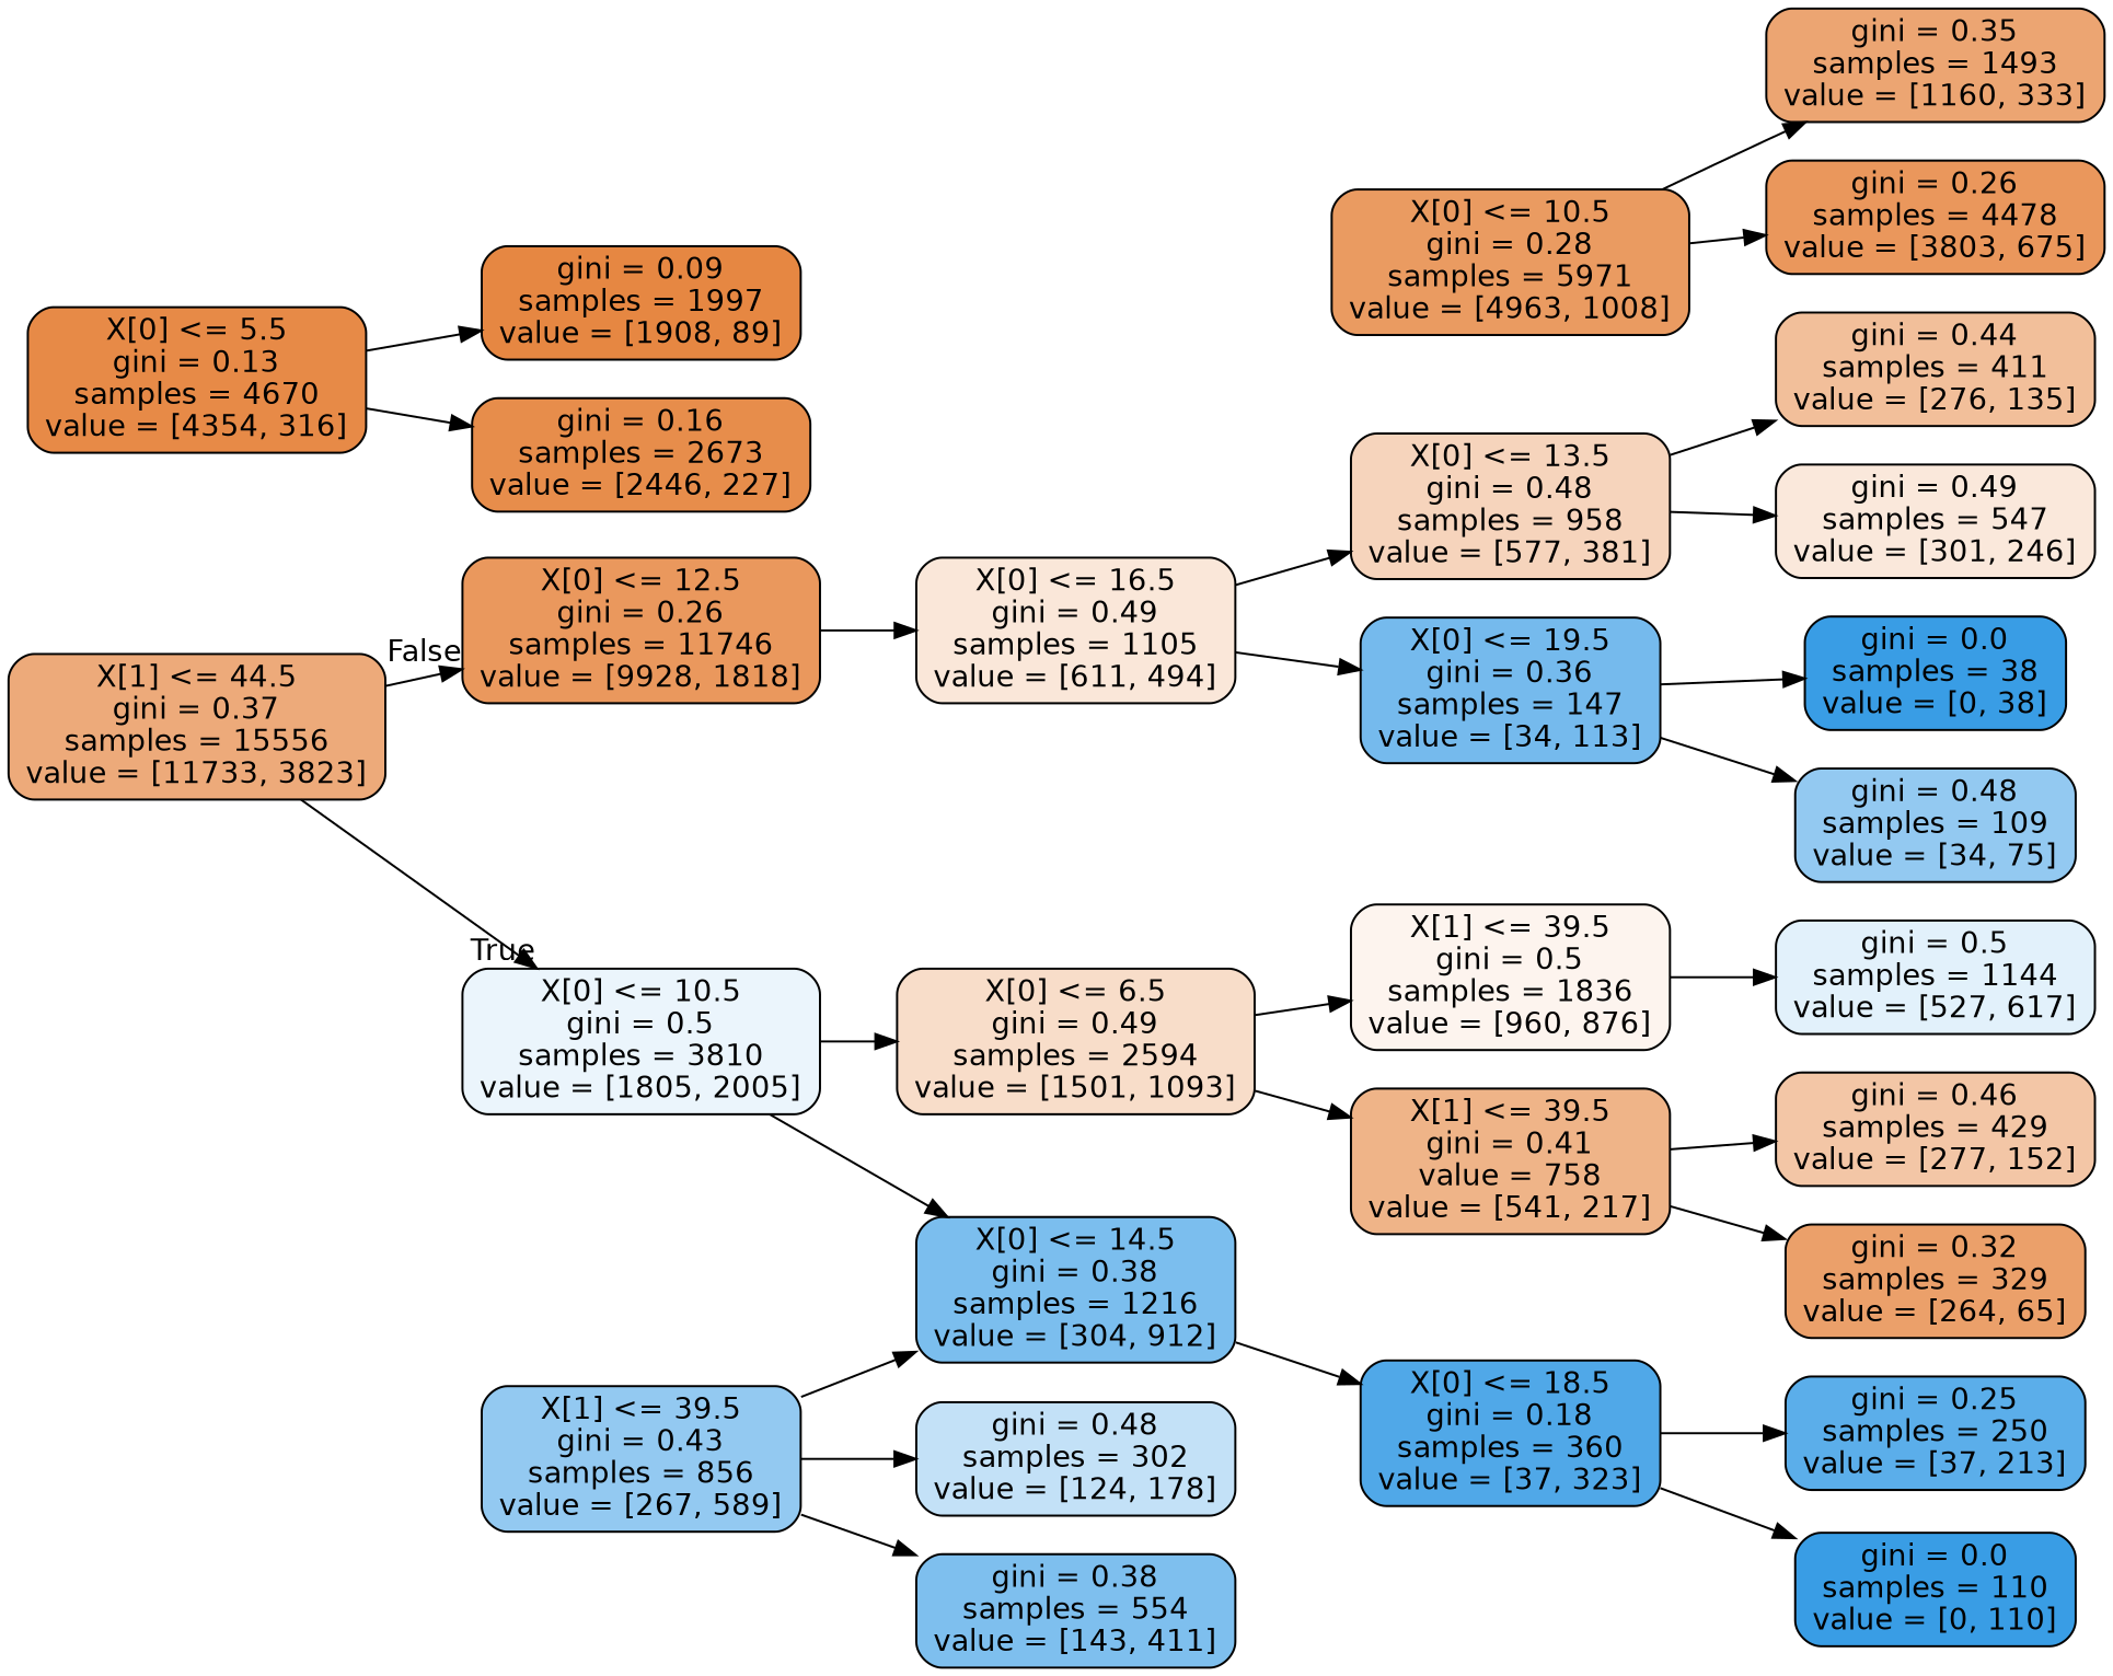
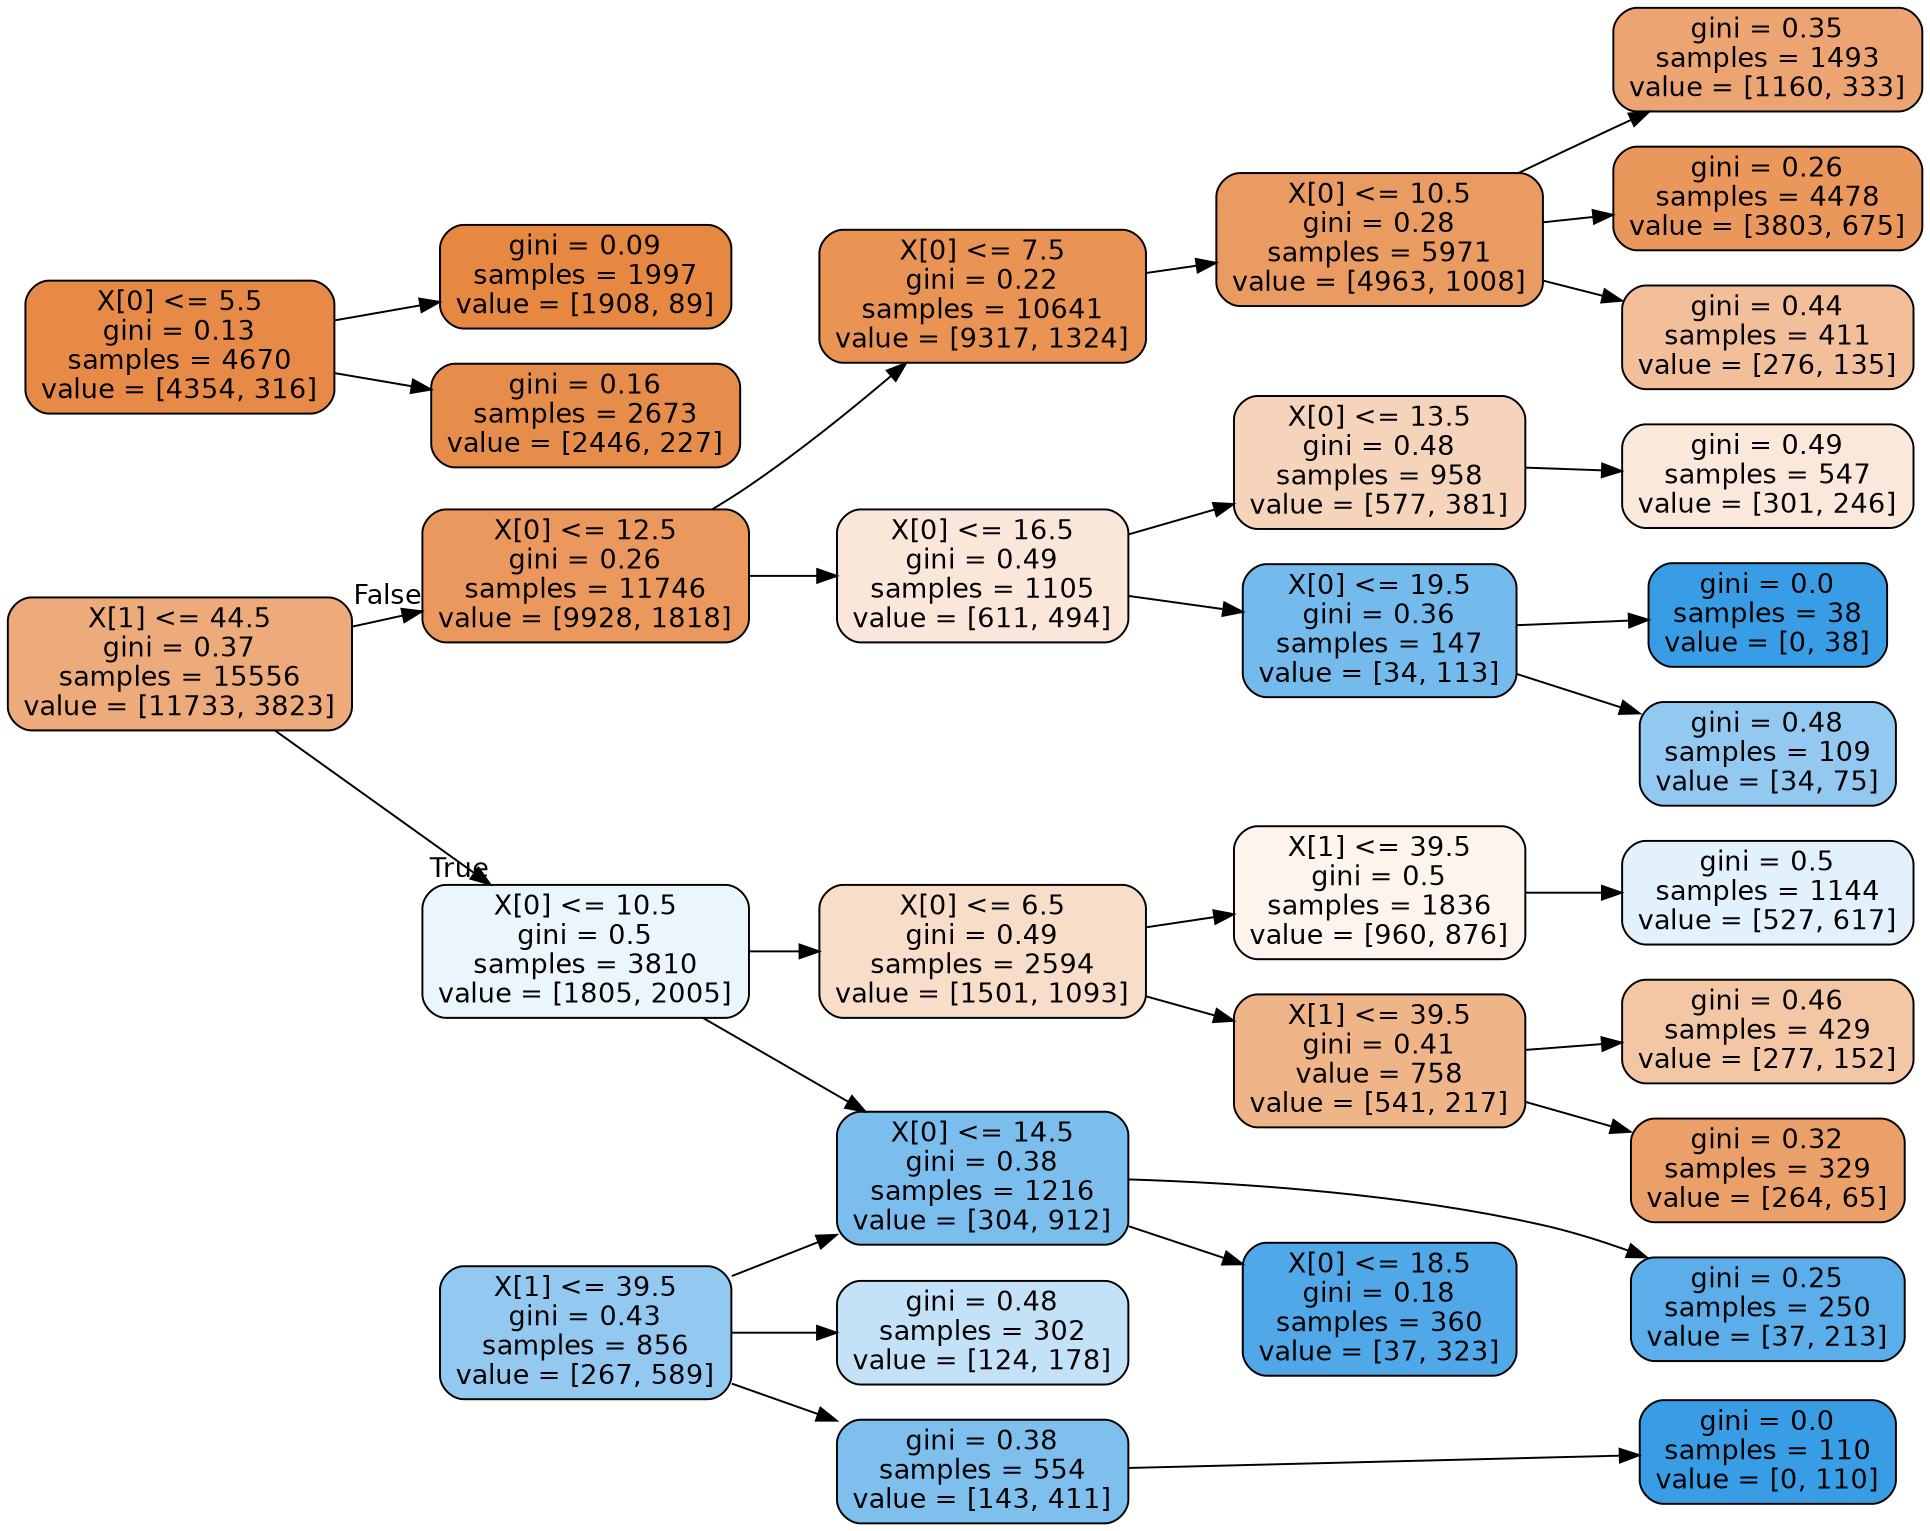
  digraph {
    rankdir=LR
    node [color=black fillcolor="#93c9f1" fontname=helvetica shape=box style="filled, rounded"]
    edge [fontname=helvetica]
    n1 [fillcolor="#edaa7a" label="X[1] <= 44.5\ngini = 0.37\nsamples = 15556\nvalue = [11733, 3823]"]
    n2 [fillcolor="#ebf5fc" label="X[0] <= 10.5\ngini = 0.5\nsamples = 3810\nvalue = [1805, 2005]"]
    n3 [fillcolor="#ea985d" label="X[0] <= 12.5\ngini = 0.26\nsamples = 11746\nvalue = [9928, 1818]"]
    n4 [fillcolor="#f8ddc9" label="X[0] <= 6.5\ngini = 0.49\nsamples = 2594\nvalue = [1501, 1093]"]
    n5 [fillcolor="#7bbeee" label="X[0] <= 14.5\ngini = 0.38\nsamples = 1216\nvalue = [304, 912]"]
+   n6 [fillcolor="#e99355" label="X[0] <= 7.5\ngini = 0.22\nsamples = 10641\nvalue = [9317, 1324]"]
    n7 [fillcolor="#fae7d9" label="X[0] <= 16.5\ngini = 0.49\nsamples = 1105\nvalue = [611, 494]"]
    n8 [fillcolor="#efb488" label="X[1] <= 39.5\ngini = 0.41\nvalue = 758\nvalue = [541, 217]"]
    n9 [fillcolor="#fdf4ee" label="X[1] <= 39.5\ngini = 0.5\nsamples = 1836\nvalue = [960, 876]"]
    n10 [fillcolor="#50a8e8" label="X[0] <= 18.5\ngini = 0.18\nsamples = 360\nvalue = [37, 323]"]
    n11 [fillcolor="#f3c6a6" label="gini = 0.46\nsamples = 429\nvalue = [277, 152]"]
    n12 [fillcolor="#eba06a" label="gini = 0.32\nsamples = 329\nvalue = [264, 65]"]
    n13 [fillcolor="#e2f1fb" label="gini = 0.5\nsamples = 1144\nvalue = [527, 617]"]
    n14 [label="X[1] <= 39.5\ngini = 0.43\nsamples = 856\nvalue = [267, 589]"]
    n15 [fillcolor="#7ebfee" label="gini = 0.38\nsamples = 554\nvalue = [143, 411]"]
    n16 [fillcolor="#c3e1f7" label="gini = 0.48\nsamples = 302\nvalue = [124, 178]"]
    n17 [fillcolor="#5baeea" label="gini = 0.25\nsamples = 250\nvalue = [37, 213]"]
    n18 [fillcolor="#399de5" label="gini = 0.0\nsamples = 110\nvalue = [0, 110]"]
    n19 [fillcolor="#ea9b61" label="X[0] <= 10.5\ngini = 0.28\nsamples = 5971\nvalue = [4963, 1008]"]
    n20 [fillcolor="#f6d4bc" label="X[0] <= 13.5\ngini = 0.48\nsamples = 958\nvalue = [577, 381]"]
    n21 [fillcolor="#75baed" label="X[0] <= 19.5\ngini = 0.36\nsamples = 147\nvalue = [34, 113]"]
    n22 [fillcolor="#e78a47" label="X[0] <= 5.5\ngini = 0.13\nsamples = 4670\nvalue = [4354, 316]"]
    n23 [fillcolor="#e68742" label="gini = 0.09\nsamples = 1997\nvalue = [1908, 89]"]
    n24 [fillcolor="#e78d4b" label="gini = 0.16\nsamples = 2673\nvalue = [2446, 227]"]
    n25 [fillcolor="#ea975c" label="gini = 0.26\nsamples = 4478\nvalue = [3803, 675]"]
    n26 [fillcolor="#eca572" label="gini = 0.35\nsamples = 1493\nvalue = [1160, 333]"]
    n27 [fillcolor="#f2bf9a" label="gini = 0.44\nsamples = 411\nvalue = [276, 135]"]
    n28 [fillcolor="#fae8db" label="gini = 0.49\nsamples = 547\nvalue = [301, 246]"]
    n29 [label="gini = 0.48\nsamples = 109\nvalue = [34, 75]"]
    n30 [fillcolor="#399de5" label="gini = 0.0\nsamples = 38\nvalue = [0, 38]"]
    n1 -> n2 [headlabel=True labelangle=45 labeldistance=2.5]
    n1 -> n3 [headlabel=False labelangle=-45 labeldistance=2.5]
    n2 -> n4
    n2 -> n5
+   n3 -> n6
    n3 -> n7
    n4 -> n8
    n4 -> n9
    n5 -> n10
+   n6 -> n19
    n7 -> n20
    n7 -> n21
    n8 -> n11
    n8 -> n12
    n9 -> n13
-   n10 -> n17
-   n10 -> n18
+   n5 -> n17
+   n15 -> n18
    n14 -> n5
    n14 -> n15
    n14 -> n16
    n19 -> n25
    n19 -> n26
-   n20 -> n27
+   n19 -> n27
    n20 -> n28
    n21 -> n29
    n21 -> n30
    n22 -> n23
    n22 -> n24
  }
